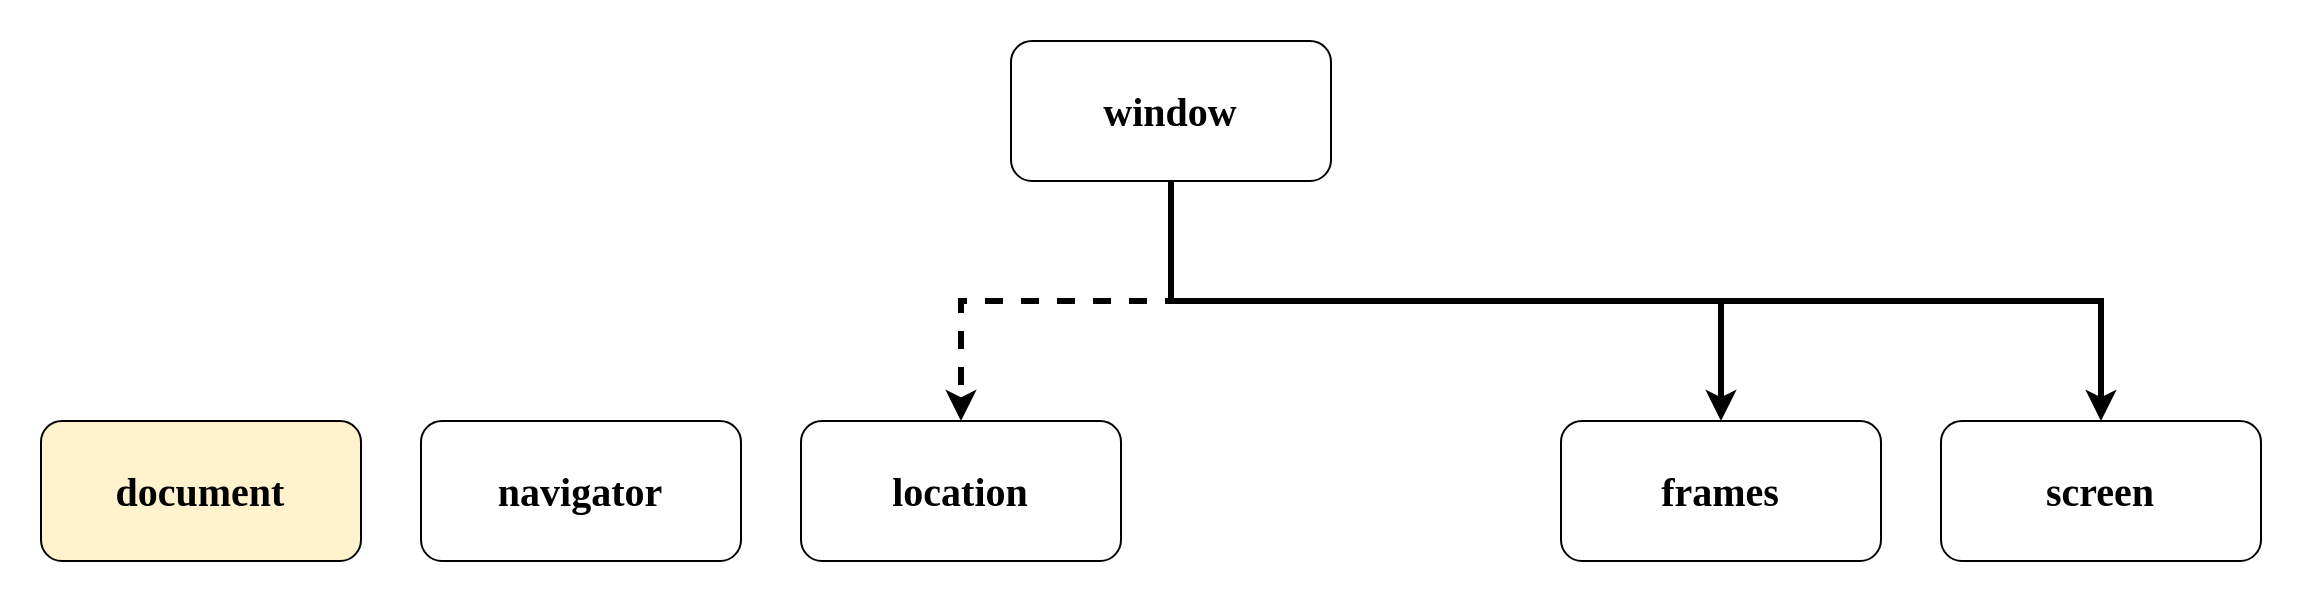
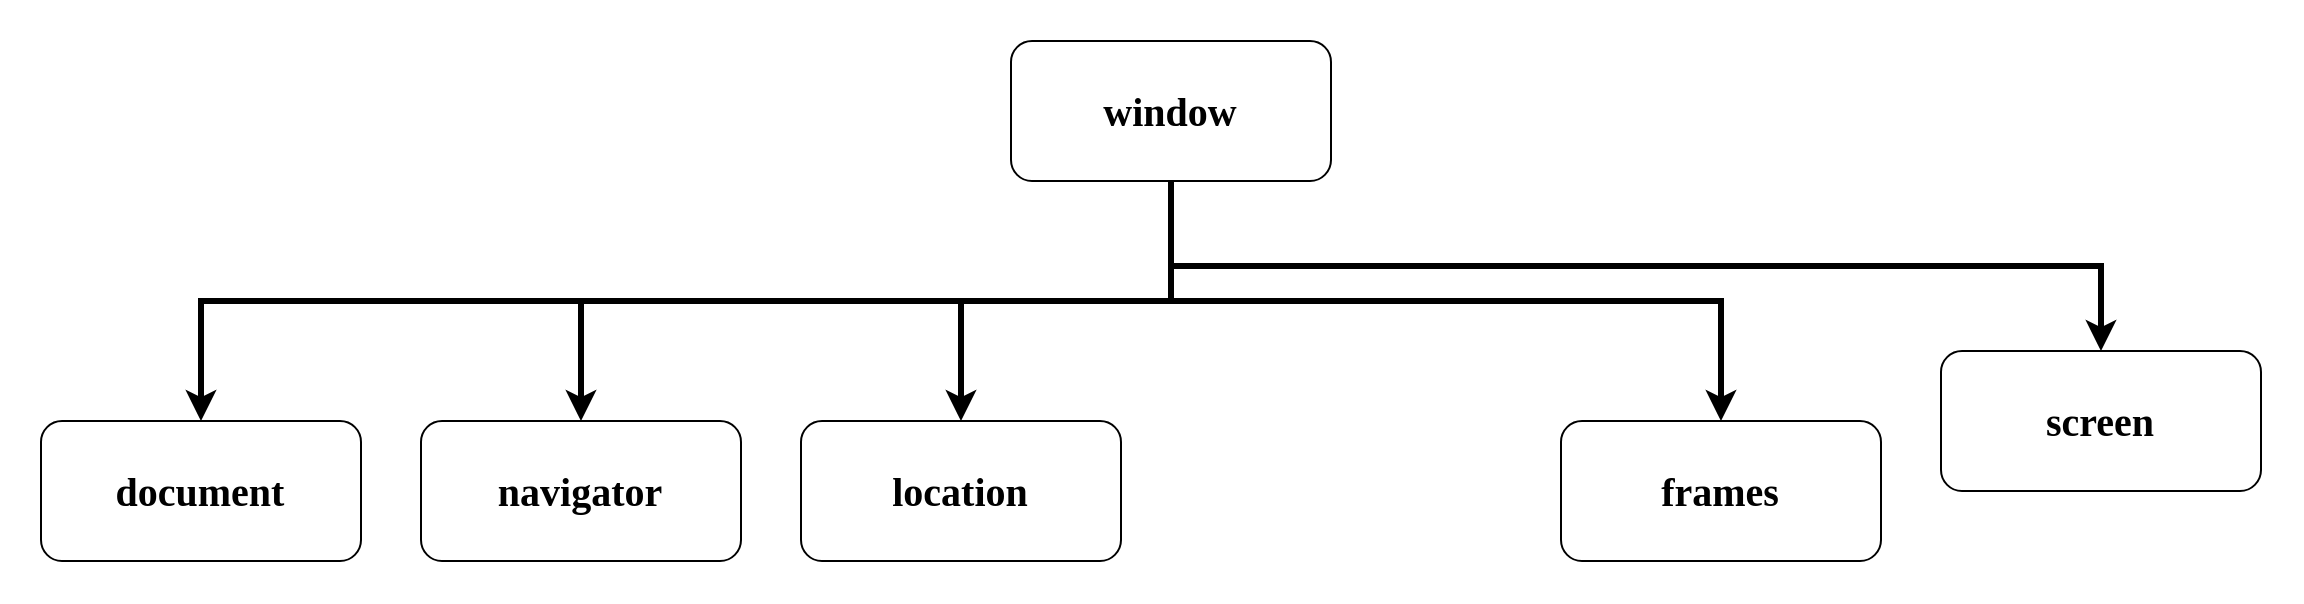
  <mxCell id="0" />
  <mxCell id="1" parent="0" />
  <mxCell id="2" style="edgeStyle=orthogonalEdgeStyle;rounded=0;orthogonalLoop=1;jettySize=auto;html=1;exitX=0.5;exitY=1;exitDx=0;exitDy=0;entryX=0.5;entryY=0;entryDx=0;entryDy=0;strokeWidth=3;" edge="1" parent="1" source="7" target="12"><mxGeometry relative="1" as="geometry" /></mxCell>
  <mxCell id="3" style="edgeStyle=orthogonalEdgeStyle;rounded=0;orthogonalLoop=1;jettySize=auto;html=1;exitX=0.5;exitY=1;exitDx=0;exitDy=0;entryX=0.5;entryY=0;entryDx=0;entryDy=0;strokeWidth=3;" edge="1" parent="1" source="7" target="11"><mxGeometry relative="1" as="geometry" /></mxCell>
- <mxCell id="4" style="edgeStyle=orthogonalEdgeStyle;rounded=0;orthogonalLoop=1;jettySize=auto;html=1;exitX=0.5;exitY=1;exitDx=0;exitDy=0;entryX=0.5;entryY=0;entryDx=0;entryDy=0;strokeWidth=3;dashed=1;" edge="1" parent="1" source="7" target="10"><mxGeometry relative="1" as="geometry" /></mxCell>
+ <mxCell id="4" style="edgeStyle=orthogonalEdgeStyle;rounded=0;orthogonalLoop=1;jettySize=auto;html=1;exitX=0.5;exitY=1;exitDx=0;exitDy=0;entryX=0.5;entryY=0;entryDx=0;entryDy=0;strokeWidth=3;" edge="1" parent="1" source="7" target="10"><mxGeometry relative="1" as="geometry" /></mxCell>
+ <mxCell id="5" style="edgeStyle=orthogonalEdgeStyle;rounded=0;orthogonalLoop=1;jettySize=auto;html=1;exitX=0.5;exitY=1;exitDx=0;exitDy=0;entryX=0.5;entryY=0;entryDx=0;entryDy=0;strokeWidth=3;" edge="1" parent="1" source="7" target="9"><mxGeometry relative="1" as="geometry" /></mxCell>
+ <mxCell id="6" style="edgeStyle=orthogonalEdgeStyle;rounded=0;orthogonalLoop=1;jettySize=auto;html=1;exitX=0.5;exitY=1;exitDx=0;exitDy=0;entryX=0.5;entryY=0;entryDx=0;entryDy=0;strokeWidth=3;" edge="1" parent="1" source="7" target="8"><mxGeometry relative="1" as="geometry" /></mxCell>
  <mxCell id="7" value="&lt;span style=&quot;font-size: 20px&quot;&gt;window&lt;br&gt;&lt;/span&gt;" style="rounded=1;whiteSpace=wrap;html=1;fontFamily=微軟正黑體;fontSize=24;fontStyle=1;" parent="1" vertex="1"><mxGeometry x="505" y="20" width="160" height="70" as="geometry" /></mxCell>
- <mxCell id="8" value="&lt;span style=&quot;font-size: 20px&quot;&gt;document&lt;br&gt;&lt;/span&gt;" style="rounded=1;whiteSpace=wrap;html=1;fontFamily=微軟正黑體;fontSize=24;fontStyle=1;fillColor=#fff2cc;" vertex="1" parent="1"><mxGeometry x="20" y="210" width="160" height="70" as="geometry" /></mxCell>
+ <mxCell id="8" value="&lt;span style=&quot;font-size: 20px&quot;&gt;document&lt;br&gt;&lt;/span&gt;" style="rounded=1;whiteSpace=wrap;html=1;fontFamily=微軟正黑體;fontSize=24;fontStyle=1;" vertex="1" parent="1"><mxGeometry x="20" y="210" width="160" height="70" as="geometry" /></mxCell>
  <mxCell id="9" value="&lt;span style=&quot;font-size: 20px&quot;&gt;navigator&lt;br&gt;&lt;/span&gt;" style="rounded=1;whiteSpace=wrap;html=1;fontFamily=微軟正黑體;fontSize=24;fontStyle=1;" vertex="1" parent="1"><mxGeometry x="210" y="210" width="160" height="70" as="geometry" /></mxCell>
  <mxCell id="10" value="&lt;span style=&quot;font-size: 20px&quot;&gt;location&lt;br&gt;&lt;/span&gt;" style="rounded=1;whiteSpace=wrap;html=1;fontFamily=微軟正黑體;fontSize=24;fontStyle=1;" vertex="1" parent="1"><mxGeometry x="400" y="210" width="160" height="70" as="geometry" /></mxCell>
  <mxCell id="11" value="&lt;span style=&quot;font-size: 20px&quot;&gt;frames&lt;br&gt;&lt;/span&gt;" style="rounded=1;whiteSpace=wrap;html=1;fontFamily=微軟正黑體;fontSize=24;fontStyle=1;" vertex="1" parent="1"><mxGeometry x="780" y="210" width="160" height="70" as="geometry" /></mxCell>
- <mxCell id="12" value="&lt;span style=&quot;font-size: 20px&quot;&gt;screen&lt;br&gt;&lt;/span&gt;" style="rounded=1;whiteSpace=wrap;html=1;fontFamily=微軟正黑體;fontSize=24;fontStyle=1;" vertex="1" parent="1"><mxGeometry x="970" y="210" width="160" height="70" as="geometry" /></mxCell>
+ <mxCell id="12" value="&lt;span style=&quot;font-size: 20px&quot;&gt;screen&lt;br&gt;&lt;/span&gt;" style="rounded=1;whiteSpace=wrap;html=1;fontFamily=微軟正黑體;fontSize=24;fontStyle=1;" vertex="1" parent="1"><mxGeometry x="970" y="175" width="160" height="70" as="geometry" /></mxCell>
